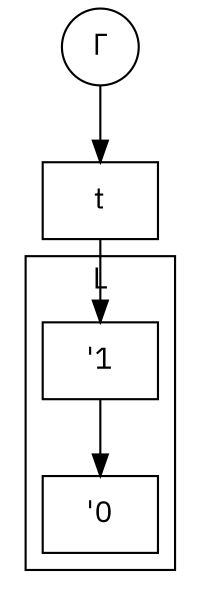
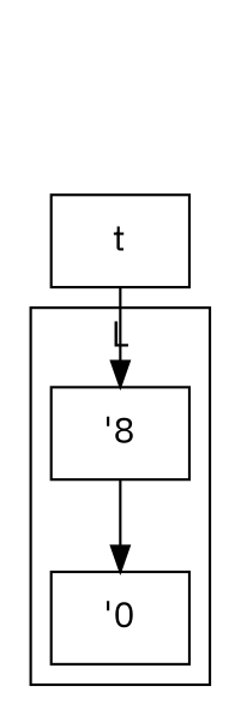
  digraph {
    fontname="IBM Plex Sans"
    node [fontname="IBM Plex Sans" shape=rectangle]
    edge [fontname="IBM Plex Sans"]
    n1 [label="'0"]
-   n2 [label="'1"]
-   n3 [label="Γ" shape=circle]
+   n2 [label="'8"]
    n4 [label=t]
    subgraph cluster_1 {
      label=L
      n1
      n2
    }
    n2 -> n1
-   n3 -> n4
    n4 -> n2
  }
